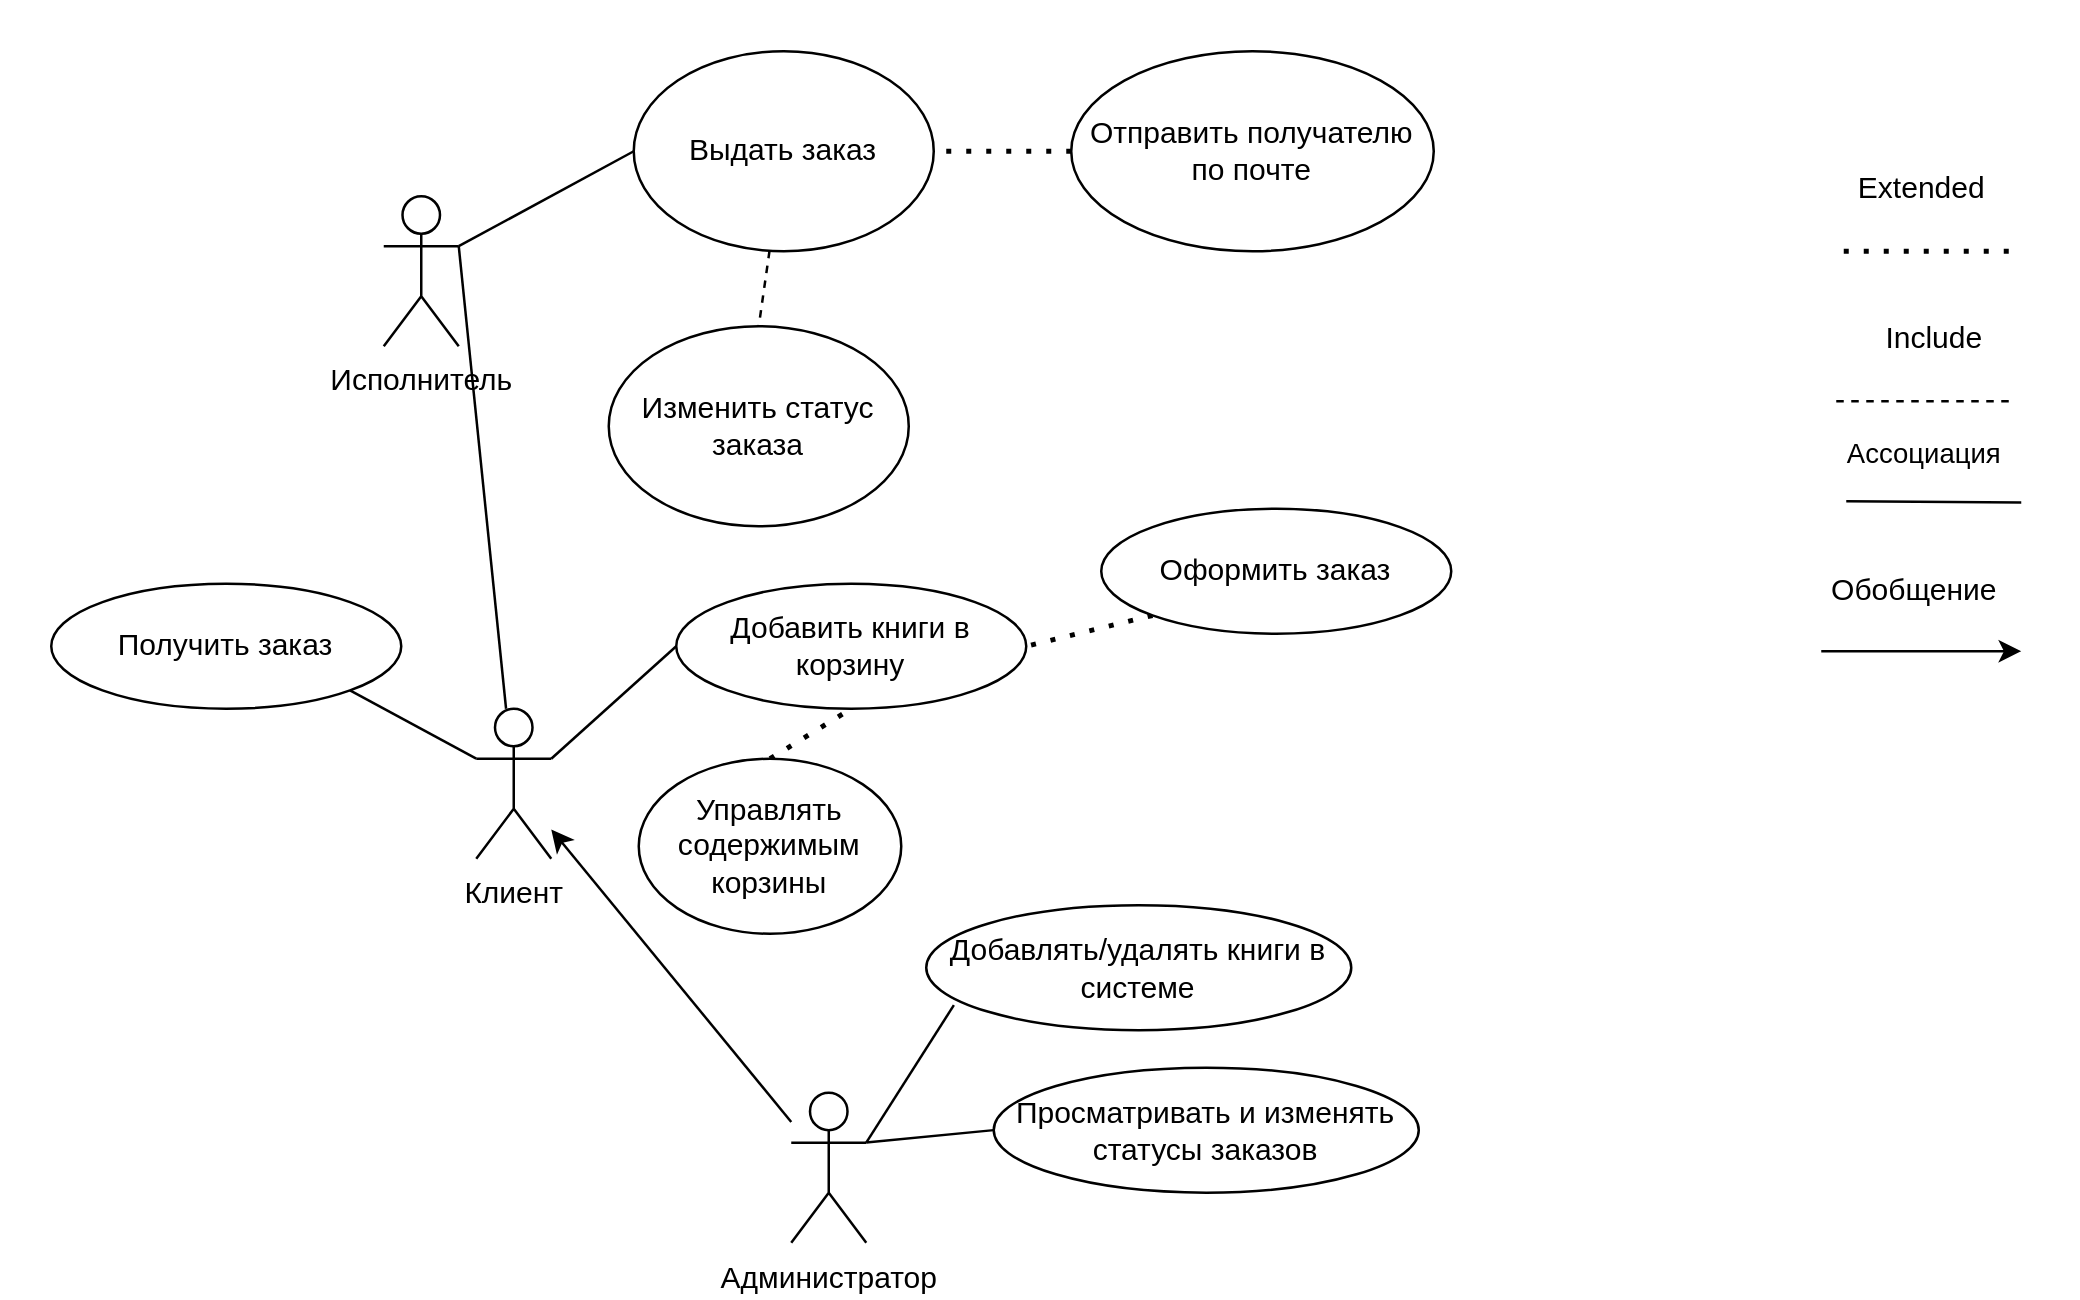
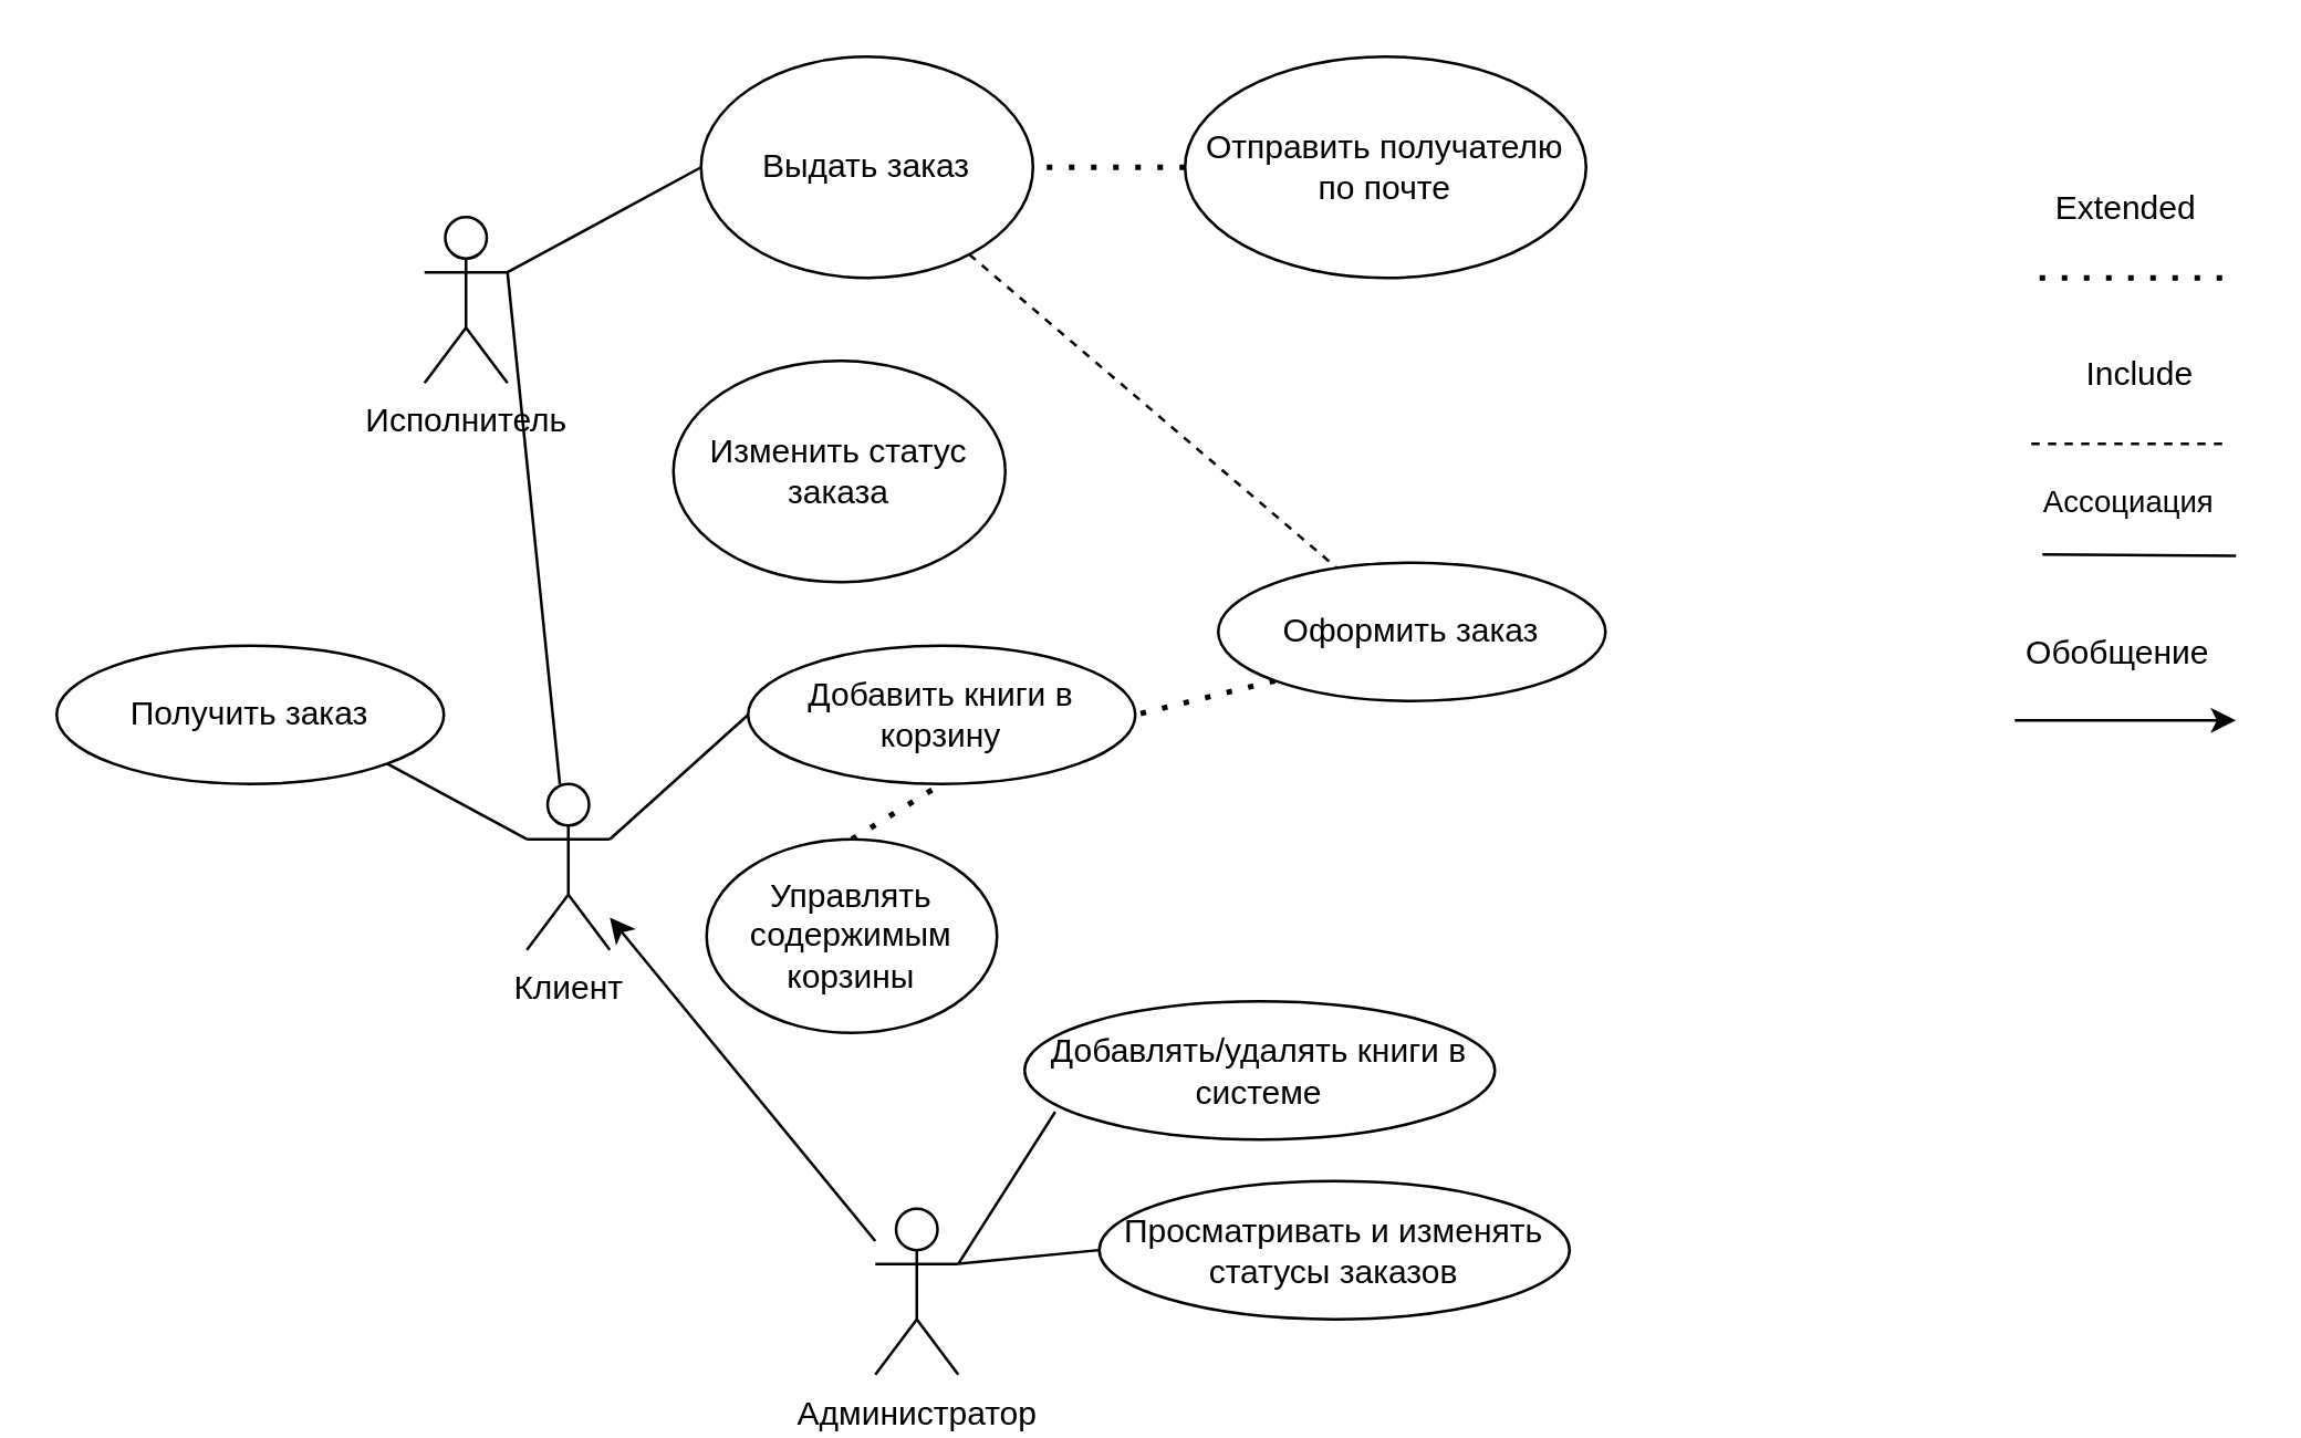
  <mxCell id="0" />
  <mxCell id="1" parent="0" />
  <mxCell id="2" value="Исполнитель" style="shape=umlActor;verticalLabelPosition=bottom;verticalAlign=top;html=1;outlineConnect=0;" parent="1" vertex="1"><mxGeometry x="153" y="78" width="30" height="60" as="geometry" /></mxCell>
  <mxCell id="3" value="" style="endArrow=none;html=1;rounded=0;exitX=1;exitY=0.333;exitDx=0;exitDy=0;exitPerimeter=0;" parent="1" source="2" target="5" edge="1"><mxGeometry width="50" height="50" relative="1" as="geometry"><mxPoint x="403" y="440" as="sourcePoint" /><mxPoint x="223" y="170" as="targetPoint" /></mxGeometry></mxCell>
  <mxCell id="4" value="Изменить статус заказа" style="ellipse;whiteSpace=wrap;html=1;" parent="1" vertex="1"><mxGeometry x="243" y="130" width="120" height="80" as="geometry" /></mxCell>
  <mxCell id="5" value="Клиент" style="shape=umlActor;verticalLabelPosition=bottom;verticalAlign=top;html=1;outlineConnect=0;" parent="1" vertex="1"><mxGeometry x="190" y="283" width="30" height="60" as="geometry" /></mxCell>
  <mxCell id="6" value="" style="endArrow=none;html=1;rounded=0;exitX=1;exitY=0.333;exitDx=0;exitDy=0;exitPerimeter=0;entryX=0;entryY=0.5;entryDx=0;entryDy=0;" parent="1" source="5" target="22" edge="1"><mxGeometry width="50" height="50" relative="1" as="geometry"><mxPoint x="150" y="103" as="sourcePoint" /><mxPoint x="270" y="283" as="targetPoint" /></mxGeometry></mxCell>
  <mxCell id="7" value="Выдать заказ" style="ellipse;whiteSpace=wrap;html=1;" parent="1" vertex="1"><mxGeometry x="253" y="20" width="120" height="80" as="geometry" /></mxCell>
  <mxCell id="8" value="" style="endArrow=none;html=1;rounded=0;exitX=1;exitY=0.333;exitDx=0;exitDy=0;exitPerimeter=0;entryX=0;entryY=0.5;entryDx=0;entryDy=0;" parent="1" source="2" target="7" edge="1"><mxGeometry width="50" height="50" relative="1" as="geometry"><mxPoint x="153" y="210" as="sourcePoint" /><mxPoint x="263" y="180" as="targetPoint" /></mxGeometry></mxCell>
- <mxCell id="9" value="" style="endArrow=none;dashed=1;html=1;rounded=0;entryX=0.5;entryY=0;entryDx=0;entryDy=0;" parent="1" source="7" target="4" edge="1"><mxGeometry width="50" height="50" relative="1" as="geometry"><mxPoint x="383" y="180" as="sourcePoint" /><mxPoint x="441" y="212" as="targetPoint" /></mxGeometry></mxCell>
+ <mxCell id="9" value="" style="endArrow=none;dashed=1;html=1;rounded=0;" parent="1" source="7" target="26" edge="1"><mxGeometry width="50" height="50" relative="1" as="geometry"><mxPoint x="383" y="180" as="sourcePoint" /><mxPoint x="441" y="212" as="targetPoint" /></mxGeometry></mxCell>
  <mxCell id="10" value="Получить заказ" style="ellipse;whiteSpace=wrap;html=1;" parent="1" vertex="1"><mxGeometry x="20" y="233" width="140" height="50" as="geometry" /></mxCell>
  <mxCell id="11" value="" style="endArrow=none;html=1;rounded=0;exitX=0;exitY=0.333;exitDx=0;exitDy=0;exitPerimeter=0;entryX=1;entryY=1;entryDx=0;entryDy=0;" parent="1" source="5" target="10" edge="1"><mxGeometry width="50" height="50" relative="1" as="geometry"><mxPoint x="150" y="223" as="sourcePoint" /><mxPoint x="240" y="198" as="targetPoint" /></mxGeometry></mxCell>
  <mxCell id="12" value="" style="endArrow=none;dashed=1;html=1;dashPattern=1 3;strokeWidth=2;rounded=0;entryX=0.7;entryY=1.011;entryDx=0;entryDy=0;entryPerimeter=0;" parent="1" edge="1"><mxGeometry width="50" height="50" relative="1" as="geometry"><mxPoint x="803" y="100" as="sourcePoint" /><mxPoint x="733" y="100" as="targetPoint" /></mxGeometry></mxCell>
  <mxCell id="13" value="Extended" style="text;html=1;align=center;verticalAlign=middle;resizable=0;points=[];autosize=1;strokeColor=none;fillColor=none;" parent="1" vertex="1"><mxGeometry x="733" y="60" width="70" height="30" as="geometry" /></mxCell>
  <mxCell id="14" value="" style="endArrow=none;dashed=1;html=1;rounded=0;" parent="1" edge="1"><mxGeometry width="50" height="50" relative="1" as="geometry"><mxPoint x="803" y="160" as="sourcePoint" /><mxPoint x="733" y="160" as="targetPoint" /></mxGeometry></mxCell>
  <mxCell id="15" value="Include" style="text;html=1;align=center;verticalAlign=middle;resizable=0;points=[];autosize=1;strokeColor=none;fillColor=none;" parent="1" vertex="1"><mxGeometry x="743" y="120" width="60" height="30" as="geometry" /></mxCell>
  <mxCell id="16" value="" style="endArrow=none;html=1;rounded=0;entryX=0;entryY=0.5;entryDx=0;entryDy=0;" parent="1" edge="1"><mxGeometry width="50" height="50" relative="1" as="geometry"><mxPoint x="808" y="200.5" as="sourcePoint" /><mxPoint x="738" y="200" as="targetPoint" /></mxGeometry></mxCell>
  <mxCell id="17" value="Ассоциация" style="edgeLabel;html=1;align=center;verticalAlign=middle;resizable=0;points=[];" parent="16" vertex="1" connectable="0"><mxGeometry x="0.259" y="-7" relative="1" as="geometry"><mxPoint x="4" y="-13" as="offset" /></mxGeometry></mxCell>
  <mxCell id="18" value="" style="endArrow=classic;html=1;rounded=0;" parent="1" edge="1"><mxGeometry width="50" height="50" relative="1" as="geometry"><mxPoint x="728" y="260" as="sourcePoint" /><mxPoint x="808" y="260" as="targetPoint" /></mxGeometry></mxCell>
  <mxCell id="19" value="Обобщение" style="text;html=1;align=center;verticalAlign=middle;resizable=0;points=[];autosize=1;strokeColor=none;fillColor=none;" parent="1" vertex="1"><mxGeometry x="720" y="221" width="90" height="30" as="geometry" /></mxCell>
  <mxCell id="20" value="" style="endArrow=none;dashed=1;html=1;dashPattern=1 3;strokeWidth=2;rounded=0;entryX=1;entryY=0.5;entryDx=0;entryDy=0;exitX=0;exitY=0.5;exitDx=0;exitDy=0;" edge="1" parent="1" source="21" target="7"><mxGeometry width="50" height="50" relative="1" as="geometry"><mxPoint x="488" y="59.5" as="sourcePoint" /><mxPoint x="418" y="59.5" as="targetPoint" /></mxGeometry></mxCell>
  <mxCell id="21" value="Отправить получателю по почте" style="ellipse;whiteSpace=wrap;html=1;" vertex="1" parent="1"><mxGeometry x="428" y="20" width="145" height="80" as="geometry" /></mxCell>
  <mxCell id="22" value="Добавить книги в корзину" style="ellipse;whiteSpace=wrap;html=1;" vertex="1" parent="1"><mxGeometry x="270" y="233" width="140" height="50" as="geometry" /></mxCell>
  <mxCell id="23" value="" style="endArrow=none;dashed=1;html=1;dashPattern=1 3;strokeWidth=2;rounded=0;entryX=0.5;entryY=1;entryDx=0;entryDy=0;exitX=0.5;exitY=0;exitDx=0;exitDy=0;" edge="1" parent="1" source="24" target="22"><mxGeometry width="50" height="50" relative="1" as="geometry"><mxPoint x="340" y="323" as="sourcePoint" /><mxPoint x="380" y="373" as="targetPoint" /></mxGeometry></mxCell>
  <mxCell id="24" value="Управлять содержимым корзины" style="ellipse;whiteSpace=wrap;html=1;" vertex="1" parent="1"><mxGeometry x="255" y="303" width="105" height="70" as="geometry" /></mxCell>
  <mxCell id="25" value="" style="endArrow=none;dashed=1;html=1;dashPattern=1 3;strokeWidth=2;rounded=0;entryX=1;entryY=0.5;entryDx=0;entryDy=0;exitX=0;exitY=1;exitDx=0;exitDy=0;" edge="1" parent="1" source="26" target="22"><mxGeometry width="50" height="50" relative="1" as="geometry"><mxPoint x="470" y="253" as="sourcePoint" /><mxPoint x="495" y="243" as="targetPoint" /></mxGeometry></mxCell>
  <mxCell id="26" value="Оформить заказ" style="ellipse;whiteSpace=wrap;html=1;" vertex="1" parent="1"><mxGeometry x="440" y="203" width="140" height="50" as="geometry" /></mxCell>
  <mxCell id="27" value="Администратор" style="shape=umlActor;verticalLabelPosition=bottom;verticalAlign=top;html=1;outlineConnect=0;" vertex="1" parent="1"><mxGeometry x="316" y="436.55" width="30" height="60" as="geometry" /></mxCell>
  <mxCell id="28" value="" style="endArrow=none;html=1;rounded=0;entryX=1;entryY=0.333;entryDx=0;entryDy=0;entryPerimeter=0;exitX=0.065;exitY=0.8;exitDx=0;exitDy=0;exitPerimeter=0;" edge="1" parent="1" source="29" target="27"><mxGeometry width="50" height="50" relative="1" as="geometry"><mxPoint x="400" y="437.55" as="sourcePoint" /><mxPoint x="498" y="436.55" as="targetPoint" /></mxGeometry></mxCell>
  <mxCell id="29" value="Добавлять/удалять книги в системе" style="ellipse;whiteSpace=wrap;html=1;" vertex="1" parent="1"><mxGeometry x="370" y="361.55" width="170" height="50" as="geometry" /></mxCell>
  <mxCell id="30" value="Просматривать и изменять статусы заказов" style="ellipse;whiteSpace=wrap;html=1;" vertex="1" parent="1"><mxGeometry x="397" y="426.55" width="170" height="50" as="geometry" /></mxCell>
  <mxCell id="31" value="" style="endArrow=none;html=1;rounded=0;exitX=1;exitY=0.333;exitDx=0;exitDy=0;exitPerimeter=0;entryX=0;entryY=0.5;entryDx=0;entryDy=0;" edge="1" parent="1" source="27" target="30"><mxGeometry width="50" height="50" relative="1" as="geometry"><mxPoint x="271" y="456.05" as="sourcePoint" /><mxPoint x="292" y="440.55" as="targetPoint" /></mxGeometry></mxCell>
  <mxCell id="32" value="" style="endArrow=classic;html=1;rounded=0;" edge="1" parent="1" source="27" target="5"><mxGeometry width="50" height="50" relative="1" as="geometry"><mxPoint x="251" y="462" as="sourcePoint" /><mxPoint x="249" y="439" as="targetPoint" /></mxGeometry></mxCell>
